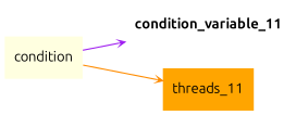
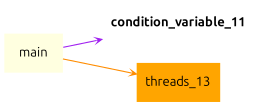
  digraph {
    rankdir=RL
    node [fontname=Ubuntu fontsize=12 shape=plaintext style=filled]
    edge [arrowhead=open arrowsize=0.5 arrowtail=open dir=back fontname=Ubuntu labelfontsize=10 style=solid]
    n1 [label=<<b>condition_variable_11</b>> style=""]
-   n2 [fillcolor=lightyellow label=condition]
-   n3 [fillcolor=orange label=threads_11]
+   n2 [fillcolor=lightyellow label=main]
+   n3 [fillcolor=orange label=threads_13]
    n1 -> n2 [color=purple]
    n3 -> n2 [color=darkorange]
  }
